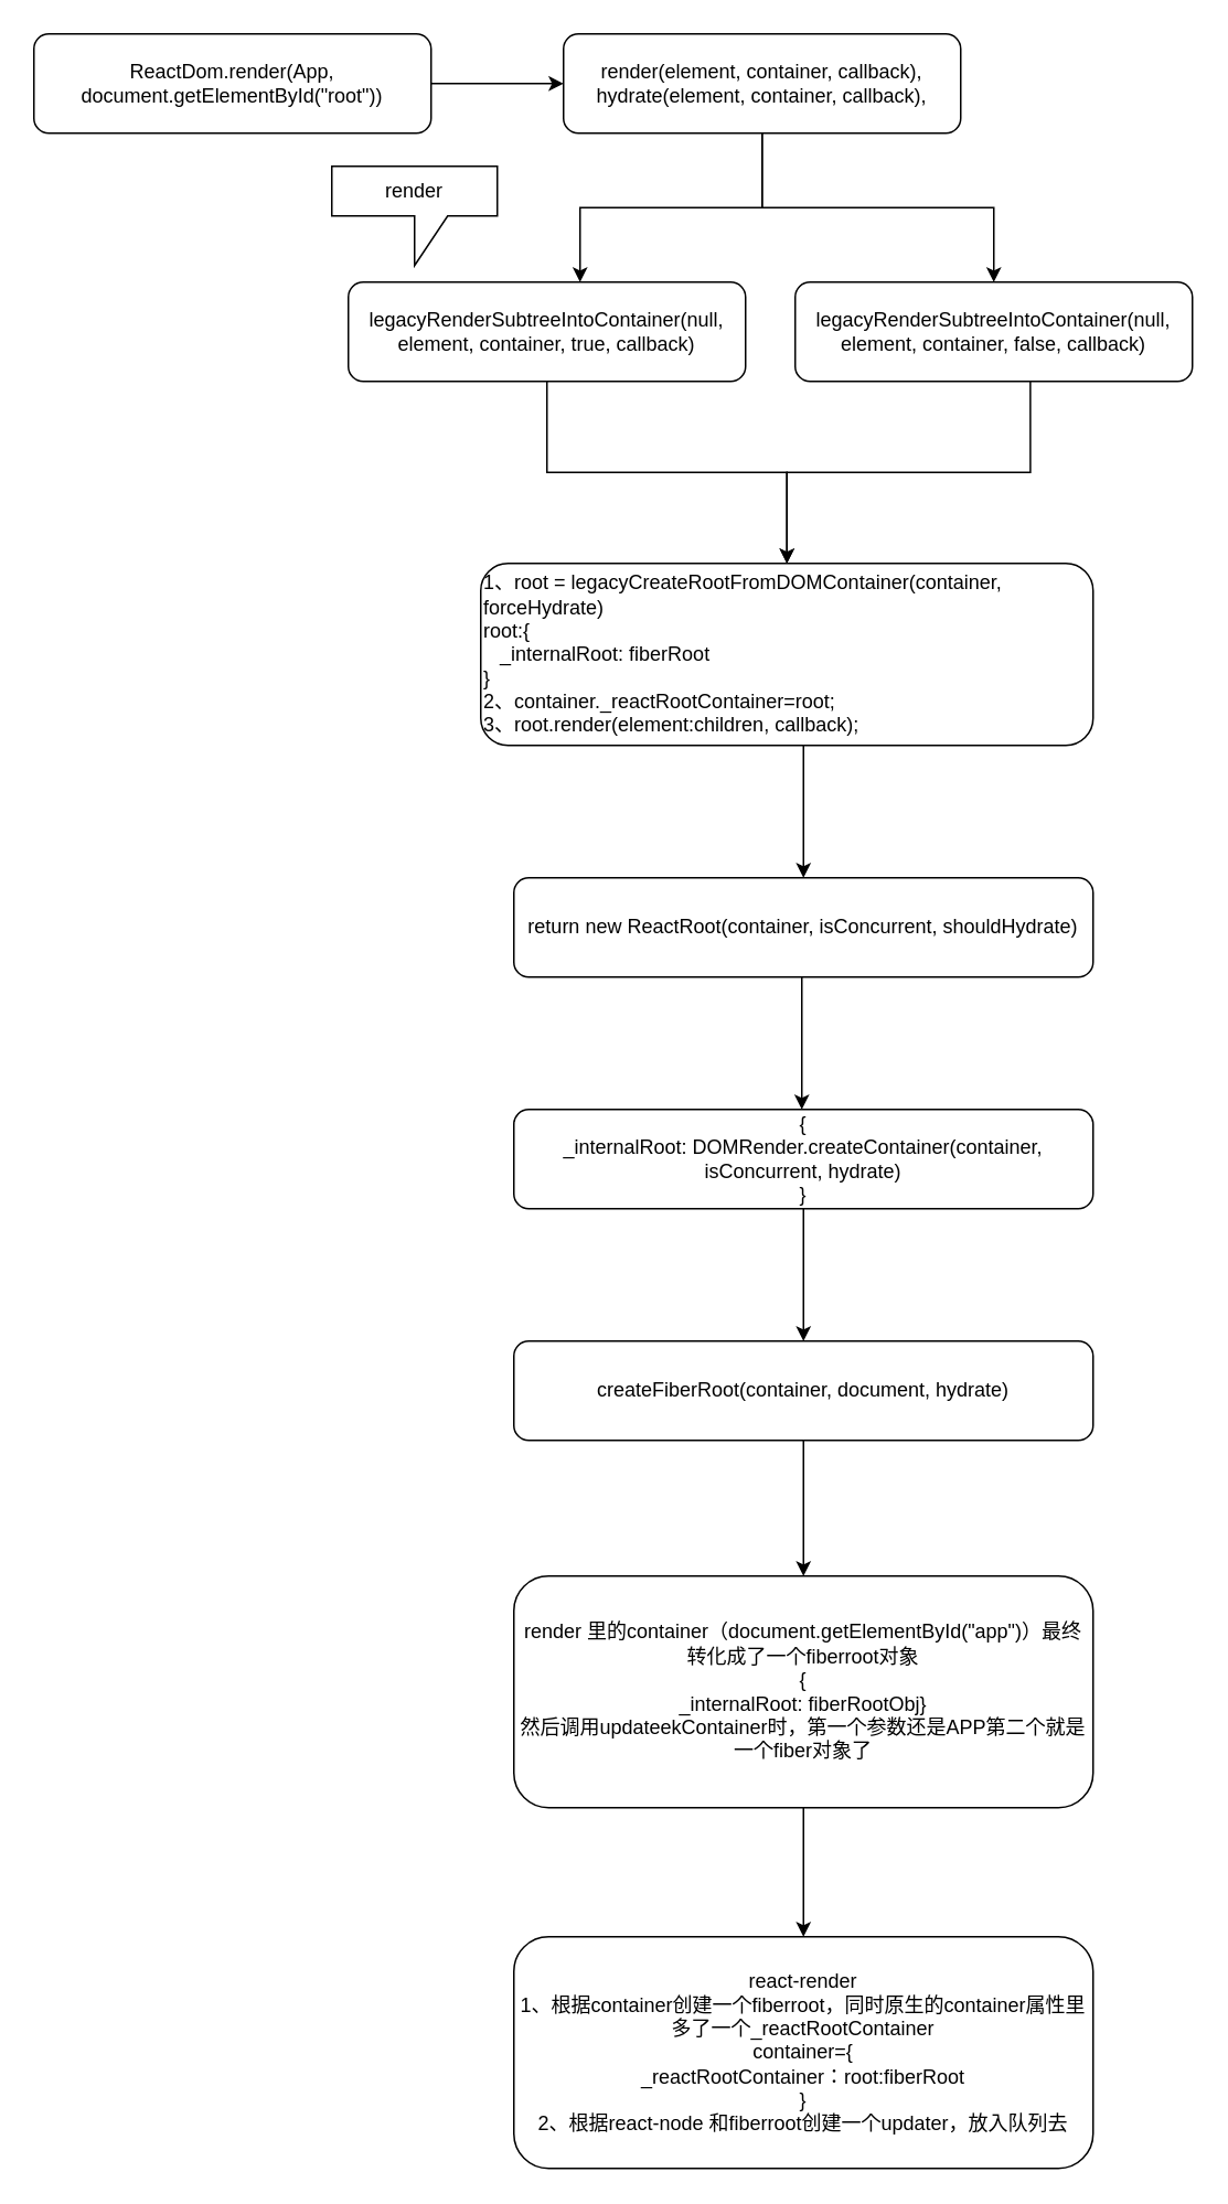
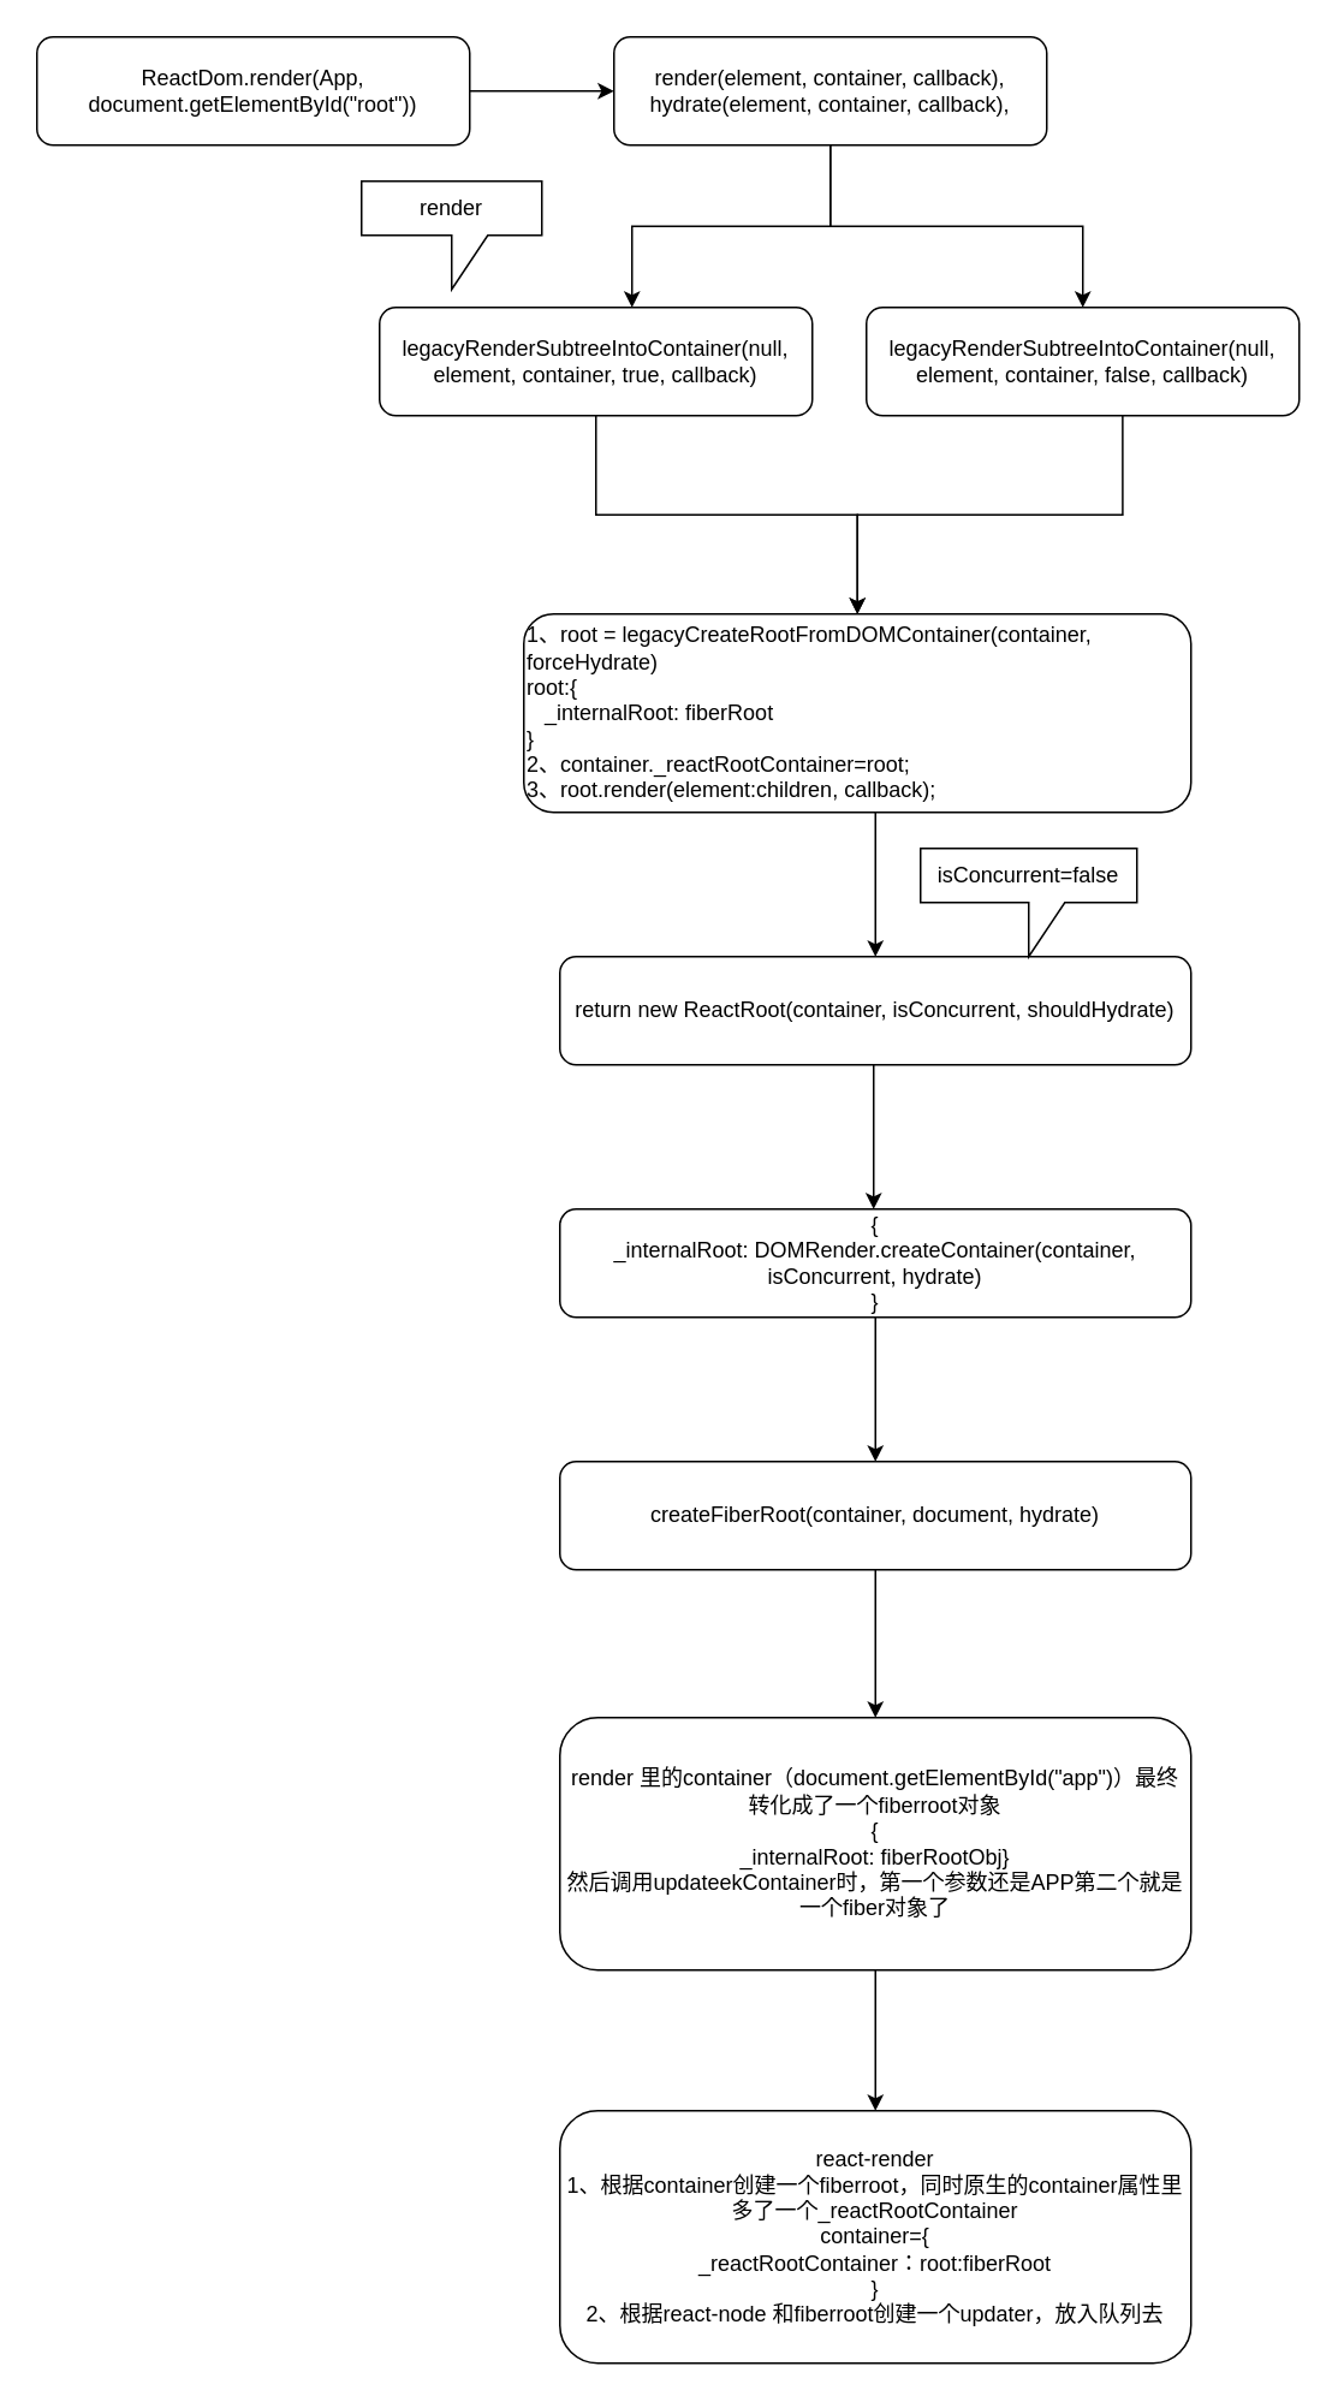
  <mxCell id="0" />
  <mxCell id="1" parent="0" />
  <mxCell id="2" value="" style="edgeStyle=orthogonalEdgeStyle;rounded=0;orthogonalLoop=1;jettySize=auto;html=1;" parent="1" source="3" target="6" edge="1"><mxGeometry relative="1" as="geometry" /></mxCell>
  <mxCell id="3" value="ReactDom.render(App, document.getElementById(&quot;root&quot;))" style="rounded=1;whiteSpace=wrap;html=1;" parent="1" vertex="1"><mxGeometry x="20" y="20" width="240" height="60" as="geometry" /></mxCell>
  <mxCell id="4" value="" style="edgeStyle=orthogonalEdgeStyle;rounded=0;orthogonalLoop=1;jettySize=auto;html=1;" parent="1" source="6" target="10" edge="1"><mxGeometry relative="1" as="geometry"><Array as="points"><mxPoint x="460" y="125" /><mxPoint x="350" y="125" /></Array></mxGeometry></mxCell>
  <mxCell id="5" value="" style="edgeStyle=orthogonalEdgeStyle;rounded=0;orthogonalLoop=1;jettySize=auto;html=1;" parent="1" source="6" target="8" edge="1"><mxGeometry relative="1" as="geometry" /></mxCell>
  <mxCell id="6" value="render(element, container, callback),&lt;br&gt;hydrate(element, container, callback)," style="rounded=1;whiteSpace=wrap;html=1;" parent="1" vertex="1"><mxGeometry x="340" y="20" width="240" height="60" as="geometry" /></mxCell>
  <mxCell id="7" value="" style="edgeStyle=orthogonalEdgeStyle;rounded=0;orthogonalLoop=1;jettySize=auto;html=1;exitX=0.592;exitY=0.983;exitDx=0;exitDy=0;exitPerimeter=0;entryX=0.5;entryY=0;entryDx=0;entryDy=0;" parent="1" source="8" target="12" edge="1"><mxGeometry relative="1" as="geometry"><mxPoint x="470" y="330" as="targetPoint" /></mxGeometry></mxCell>
  <mxCell id="8" value="&lt;span style=&quot;white-space: normal&quot;&gt;legacyRenderSubtreeIntoContainer(null, element, container, false, callback)&lt;/span&gt;" style="rounded=1;whiteSpace=wrap;html=1;" parent="1" vertex="1"><mxGeometry x="480" y="170" width="240" height="60" as="geometry" /></mxCell>
  <mxCell id="9" value="" style="edgeStyle=orthogonalEdgeStyle;rounded=0;orthogonalLoop=1;jettySize=auto;html=1;" parent="1" source="10" target="12" edge="1"><mxGeometry relative="1" as="geometry" /></mxCell>
  <mxCell id="10" value="legacyRenderSubtreeIntoContainer(null, element, container, true, callback)" style="rounded=1;whiteSpace=wrap;html=1;" parent="1" vertex="1"><mxGeometry x="210" y="170" width="240" height="60" as="geometry" /></mxCell>
  <mxCell id="11" value="" style="edgeStyle=orthogonalEdgeStyle;rounded=0;orthogonalLoop=1;jettySize=auto;html=1;" parent="1" source="12" target="14" edge="1"><mxGeometry relative="1" as="geometry"><Array as="points"><mxPoint x="485" y="500" /><mxPoint x="485" y="500" /></Array></mxGeometry></mxCell>
  <mxCell id="12" value="1、root = legacyCreateRootFromDOMContainer(container, forceHydrate)&lt;br&gt;root:{&lt;br&gt;&amp;nbsp; &amp;nbsp;&lt;span style=&quot;text-align: center&quot;&gt;_internalRoot: fiberRoot&lt;br&gt;}&lt;/span&gt;&lt;br&gt;2、container._reactRootContainer=root;&lt;br&gt;3、root.render(element:children, callback);" style="rounded=1;whiteSpace=wrap;html=1;align=left;" parent="1" vertex="1"><mxGeometry x="290" y="340" width="370" height="110" as="geometry" /></mxCell>
  <mxCell id="13" value="" style="edgeStyle=orthogonalEdgeStyle;rounded=0;orthogonalLoop=1;jettySize=auto;html=1;" parent="1" edge="1"><mxGeometry relative="1" as="geometry"><mxPoint x="484" y="590" as="sourcePoint" /><mxPoint x="484" y="670" as="targetPoint" /></mxGeometry></mxCell>
  <mxCell id="14" value="return new ReactRoot(container, isConcurrent, shouldHydrate)" style="rounded=1;whiteSpace=wrap;html=1;" parent="1" vertex="1"><mxGeometry x="310" y="530" width="350" height="60" as="geometry" /></mxCell>
  <mxCell id="15" value="" style="edgeStyle=orthogonalEdgeStyle;rounded=0;orthogonalLoop=1;jettySize=auto;html=1;" parent="1" edge="1"><mxGeometry relative="1" as="geometry"><mxPoint x="485" y="730" as="sourcePoint" /><mxPoint x="485" y="810" as="targetPoint" /></mxGeometry></mxCell>
  <mxCell id="16" value="{&lt;br&gt;_internalRoot: DOMRender.createContainer(container, isConcurrent, hydrate)&lt;br&gt;}" style="rounded=1;whiteSpace=wrap;html=1;" parent="1" vertex="1"><mxGeometry x="310" y="670" width="350" height="60" as="geometry" /></mxCell>
  <mxCell id="17" value="" style="edgeStyle=orthogonalEdgeStyle;rounded=0;orthogonalLoop=1;jettySize=auto;html=1;" parent="1" source="18" target="20" edge="1"><mxGeometry relative="1" as="geometry" /></mxCell>
  <mxCell id="18" value="createFiberRoot(container, document, hydrate)" style="rounded=1;whiteSpace=wrap;html=1;" parent="1" vertex="1"><mxGeometry x="310" y="810" width="350" height="60" as="geometry" /></mxCell>
  <mxCell id="19" value="" style="edgeStyle=orthogonalEdgeStyle;rounded=0;orthogonalLoop=1;jettySize=auto;html=1;" parent="1" source="20" target="21" edge="1"><mxGeometry relative="1" as="geometry" /></mxCell>
  <mxCell id="20" value="render 里的container（document.getElementById(&quot;app&quot;)）最终转化成了一个fiberroot对象&lt;br&gt;{&lt;br&gt;_internalRoot: fiberRootObj}&lt;br&gt;然后调用updateekContainer时，第一个参数还是APP第二个就是一个fiber对象了" style="rounded=1;whiteSpace=wrap;html=1;" parent="1" vertex="1"><mxGeometry x="310" y="952" width="350" height="140" as="geometry" /></mxCell>
  <mxCell id="21" value="react-render&lt;br&gt;1、根据container创建一个fiberroot，同时原生的container属性里多了一个_reactRootContainer&lt;br&gt;container={&lt;br&gt;_reactRootContainer：root:fiberRoot&lt;br&gt;}&lt;br&gt;2、根据react-node 和fiberroot创建一个updater，放入队列去" style="rounded=1;whiteSpace=wrap;html=1;" parent="1" vertex="1"><mxGeometry x="310" y="1170" width="350" height="140" as="geometry" /></mxCell>
  <mxCell id="22" value="render" style="shape=callout;whiteSpace=wrap;html=1;perimeter=calloutPerimeter;" parent="1" vertex="1"><mxGeometry x="200" y="100" width="100" height="60" as="geometry" /></mxCell>
+ <mxCell id="23" value="isConcurrent=false" style="shape=callout;whiteSpace=wrap;html=1;perimeter=calloutPerimeter;" parent="1" vertex="1"><mxGeometry x="510" y="470" width="120" height="60" as="geometry" /></mxCell>
